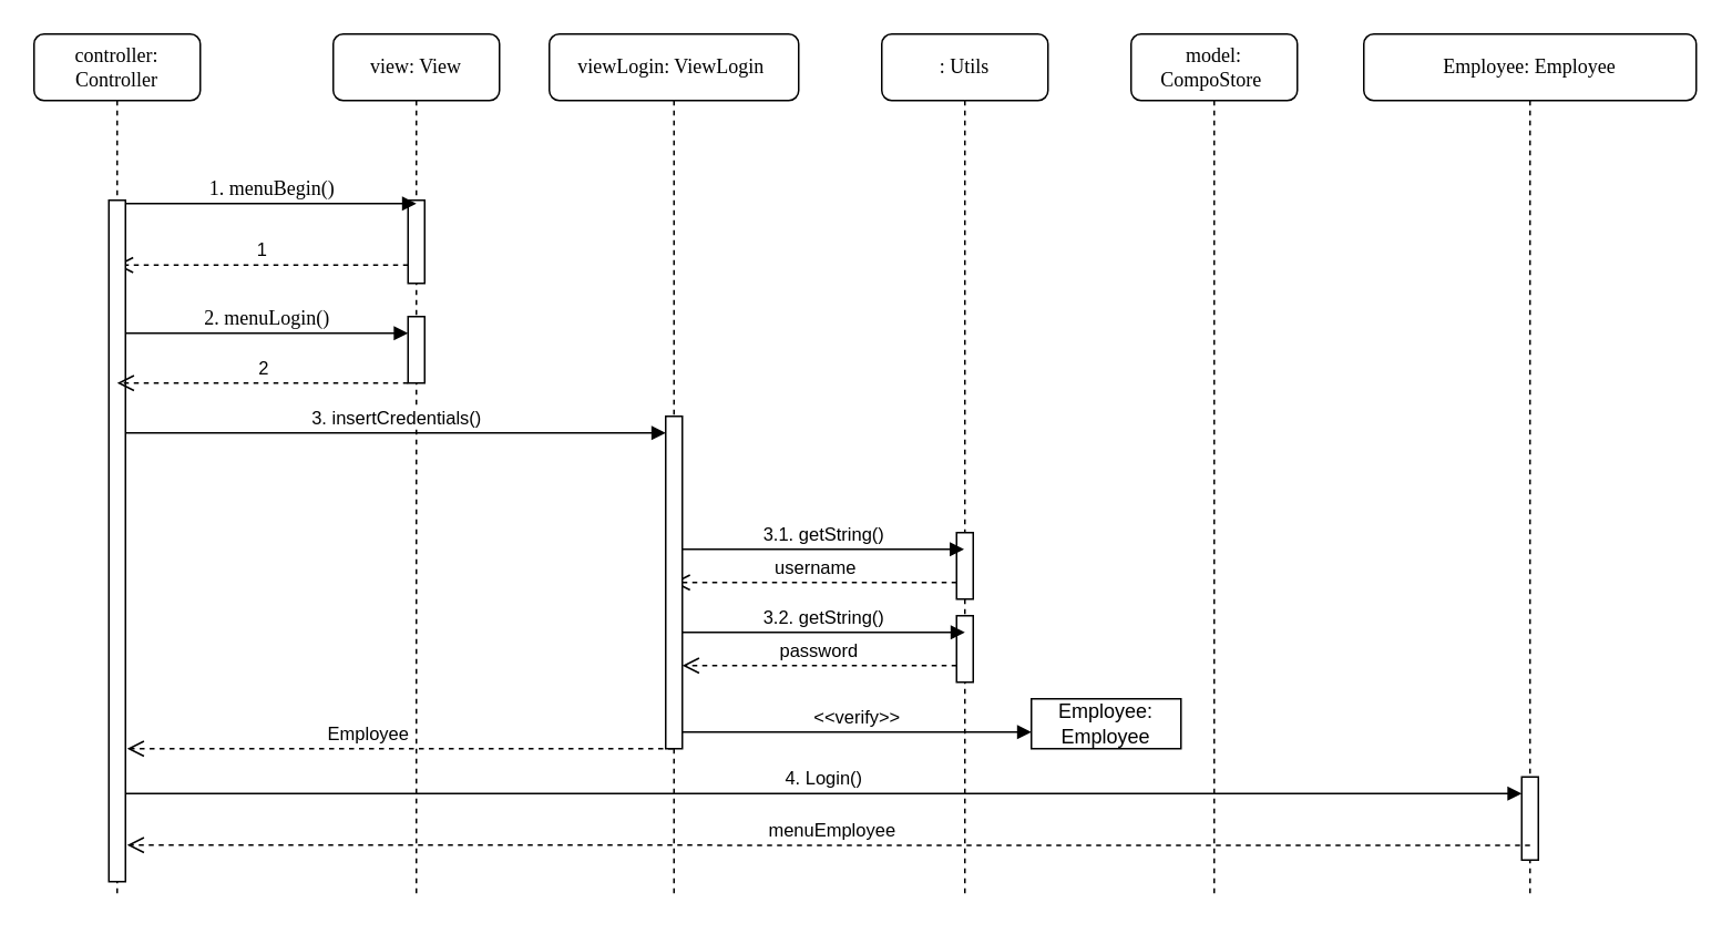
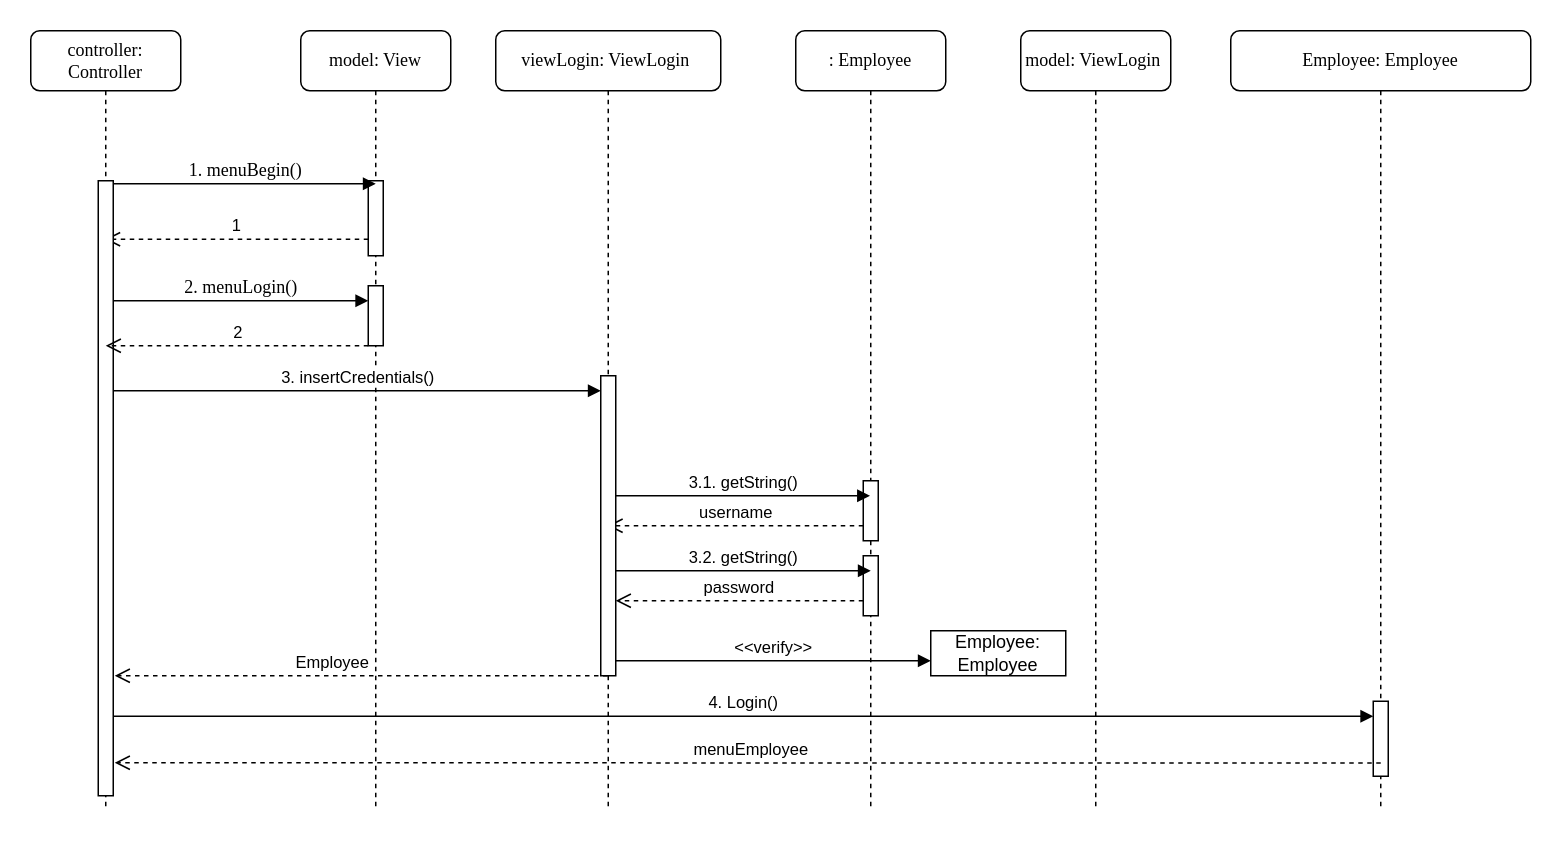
  <mxCell id="0" />
  <mxCell id="1" parent="0" />
- <mxCell id="2" value="view: View" style="shape=umlLifeline;perimeter=lifelinePerimeter;whiteSpace=wrap;html=1;container=1;collapsible=0;recursiveResize=0;outlineConnect=0;rounded=1;shadow=0;comic=0;labelBackgroundColor=none;strokeWidth=1;fontFamily=Verdana;fontSize=12;align=center;" parent="1" vertex="1"><mxGeometry x="200" y="20" width="100" height="520" as="geometry" /></mxCell>
+ <mxCell id="2" value="model: View" style="shape=umlLifeline;perimeter=lifelinePerimeter;whiteSpace=wrap;html=1;container=1;collapsible=0;recursiveResize=0;outlineConnect=0;rounded=1;shadow=0;comic=0;labelBackgroundColor=none;strokeWidth=1;fontFamily=Verdana;fontSize=12;align=center;" parent="1" vertex="1"><mxGeometry x="200" y="20" width="100" height="520" as="geometry" /></mxCell>
  <mxCell id="3" value="" style="html=1;points=[];perimeter=orthogonalPerimeter;rounded=0;shadow=0;comic=0;labelBackgroundColor=none;strokeWidth=1;fontFamily=Verdana;fontSize=12;align=center;" parent="2" vertex="1"><mxGeometry x="45" y="100" width="10" height="50" as="geometry" /></mxCell>
  <mxCell id="4" value="1" style="html=1;verticalAlign=bottom;endArrow=open;dashed=1;endSize=8;edgeStyle=elbowEdgeStyle;elbow=vertical;curved=0;rounded=0;" parent="2" target="11" edge="1"><mxGeometry relative="1" as="geometry"><mxPoint x="45" y="139" as="sourcePoint" /><mxPoint x="-35" y="139" as="targetPoint" /></mxGeometry></mxCell>
  <mxCell id="5" value="" style="html=1;points=[];perimeter=orthogonalPerimeter;rounded=0;shadow=0;comic=0;labelBackgroundColor=none;strokeWidth=1;fontFamily=Verdana;fontSize=12;align=center;" parent="2" vertex="1"><mxGeometry x="45" y="170" width="10" height="40" as="geometry" /></mxCell>
- <mxCell id="6" value=": Utils" style="shape=umlLifeline;perimeter=lifelinePerimeter;whiteSpace=wrap;html=1;container=1;collapsible=0;recursiveResize=0;outlineConnect=0;rounded=1;shadow=0;comic=0;labelBackgroundColor=none;strokeWidth=1;fontFamily=Verdana;fontSize=12;align=center;" parent="1" vertex="1"><mxGeometry x="530" y="20" width="100" height="520" as="geometry" /></mxCell>
+ <mxCell id="6" value=": Employee" style="shape=umlLifeline;perimeter=lifelinePerimeter;whiteSpace=wrap;html=1;container=1;collapsible=0;recursiveResize=0;outlineConnect=0;rounded=1;shadow=0;comic=0;labelBackgroundColor=none;strokeWidth=1;fontFamily=Verdana;fontSize=12;align=center;" parent="1" vertex="1"><mxGeometry x="530" y="20" width="100" height="520" as="geometry" /></mxCell>
  <mxCell id="7" value="" style="html=1;points=[];perimeter=orthogonalPerimeter;outlineConnect=0;targetShapes=umlLifeline;portConstraint=eastwest;newEdgeStyle={&quot;edgeStyle&quot;:&quot;elbowEdgeStyle&quot;,&quot;elbow&quot;:&quot;vertical&quot;,&quot;curved&quot;:0,&quot;rounded&quot;:0};" parent="6" vertex="1"><mxGeometry x="45" y="300" width="10" height="40" as="geometry" /></mxCell>
  <mxCell id="8" value="username" style="html=1;verticalAlign=bottom;endArrow=open;dashed=1;endSize=8;edgeStyle=elbowEdgeStyle;elbow=vertical;curved=0;rounded=0;" parent="6" target="18" edge="1"><mxGeometry relative="1" as="geometry"><mxPoint x="45" y="330" as="sourcePoint" /><mxPoint x="-35" y="330" as="targetPoint" /></mxGeometry></mxCell>
  <mxCell id="9" value="" style="html=1;points=[];perimeter=orthogonalPerimeter;outlineConnect=0;targetShapes=umlLifeline;portConstraint=eastwest;newEdgeStyle={&quot;edgeStyle&quot;:&quot;elbowEdgeStyle&quot;,&quot;elbow&quot;:&quot;vertical&quot;,&quot;curved&quot;:0,&quot;rounded&quot;:0};" parent="6" vertex="1"><mxGeometry x="45" y="350" width="10" height="40" as="geometry" /></mxCell>
- <mxCell id="10" value="model: CompoStore&amp;nbsp;" style="shape=umlLifeline;perimeter=lifelinePerimeter;whiteSpace=wrap;html=1;container=1;collapsible=0;recursiveResize=0;outlineConnect=0;rounded=1;shadow=0;comic=0;labelBackgroundColor=none;strokeWidth=1;fontFamily=Verdana;fontSize=12;align=center;" parent="1" vertex="1"><mxGeometry x="680" y="20" width="100" height="520" as="geometry" /></mxCell>
+ <mxCell id="10" value="model: ViewLogin&amp;nbsp;" style="shape=umlLifeline;perimeter=lifelinePerimeter;whiteSpace=wrap;html=1;container=1;collapsible=0;recursiveResize=0;outlineConnect=0;rounded=1;shadow=0;comic=0;labelBackgroundColor=none;strokeWidth=1;fontFamily=Verdana;fontSize=12;align=center;" parent="1" vertex="1"><mxGeometry x="680" y="20" width="100" height="520" as="geometry" /></mxCell>
  <mxCell id="11" value="controller: Controller" style="shape=umlLifeline;perimeter=lifelinePerimeter;whiteSpace=wrap;html=1;container=1;collapsible=0;recursiveResize=0;outlineConnect=0;rounded=1;shadow=0;comic=0;labelBackgroundColor=none;strokeWidth=1;fontFamily=Verdana;fontSize=12;align=center;" parent="1" vertex="1"><mxGeometry x="20" y="20" width="100" height="520" as="geometry" /></mxCell>
  <mxCell id="12" value="" style="html=1;points=[];perimeter=orthogonalPerimeter;rounded=0;shadow=0;comic=0;labelBackgroundColor=none;strokeWidth=1;fontFamily=Verdana;fontSize=12;align=center;" parent="11" vertex="1"><mxGeometry x="45" y="100" width="10" height="410" as="geometry" /></mxCell>
  <mxCell id="13" value="3. insertCredentials()" style="html=1;verticalAlign=bottom;endArrow=block;edgeStyle=elbowEdgeStyle;elbow=vertical;curved=0;rounded=0;" parent="11" target="19" edge="1"><mxGeometry width="80" relative="1" as="geometry"><mxPoint x="55" y="240" as="sourcePoint" /><mxPoint x="135" y="240" as="targetPoint" /></mxGeometry></mxCell>
  <mxCell id="14" value="4. Login()" style="html=1;verticalAlign=bottom;endArrow=block;edgeStyle=elbowEdgeStyle;elbow=vertical;curved=0;rounded=0;" parent="11" target="23" edge="1"><mxGeometry x="0.001" width="80" relative="1" as="geometry"><mxPoint x="55" y="457" as="sourcePoint" /><mxPoint x="890" y="457" as="targetPoint" /><mxPoint as="offset" /></mxGeometry></mxCell>
  <mxCell id="15" value="1. menuBegin()" style="html=1;verticalAlign=bottom;endArrow=block;labelBackgroundColor=none;fontFamily=Verdana;fontSize=12;edgeStyle=elbowEdgeStyle;elbow=vertical;entryX=0.5;entryY=0.043;entryDx=0;entryDy=0;entryPerimeter=0;" parent="1" source="12" target="3" edge="1"><mxGeometry relative="1" as="geometry"><mxPoint x="140" y="130" as="sourcePoint" /><mxPoint x="200" y="130" as="targetPoint" /><Array as="points" /></mxGeometry></mxCell>
  <mxCell id="16" value="2" style="html=1;verticalAlign=bottom;endArrow=open;dashed=1;endSize=8;edgeStyle=elbowEdgeStyle;elbow=vertical;curved=0;rounded=0;" parent="1" edge="1"><mxGeometry relative="1" as="geometry"><mxPoint x="245" y="230" as="sourcePoint" /><mxPoint x="70" y="230" as="targetPoint" /><mxPoint x="1" as="offset" /></mxGeometry></mxCell>
  <mxCell id="17" value="2. menuLogin()" style="html=1;verticalAlign=bottom;endArrow=block;labelBackgroundColor=none;fontFamily=Verdana;fontSize=12;edgeStyle=elbowEdgeStyle;elbow=vertical;" parent="1" edge="1"><mxGeometry relative="1" as="geometry"><mxPoint x="75" y="200" as="sourcePoint" /><mxPoint x="245" y="200" as="targetPoint" /><Array as="points" /><mxPoint as="offset" /></mxGeometry></mxCell>
  <mxCell id="18" value="viewLogin: ViewLogin&amp;nbsp;" style="shape=umlLifeline;perimeter=lifelinePerimeter;whiteSpace=wrap;html=1;container=1;collapsible=0;recursiveResize=0;outlineConnect=0;rounded=1;shadow=0;comic=0;labelBackgroundColor=none;strokeWidth=1;fontFamily=Verdana;fontSize=12;align=center;" parent="1" vertex="1"><mxGeometry x="330" y="20" width="150" height="520" as="geometry" /></mxCell>
  <mxCell id="19" value="" style="html=1;points=[];perimeter=orthogonalPerimeter;outlineConnect=0;targetShapes=umlLifeline;portConstraint=eastwest;newEdgeStyle={&quot;edgeStyle&quot;:&quot;elbowEdgeStyle&quot;,&quot;elbow&quot;:&quot;vertical&quot;,&quot;curved&quot;:0,&quot;rounded&quot;:0};" parent="18" vertex="1"><mxGeometry x="70" y="230" width="10" height="200" as="geometry" /></mxCell>
  <mxCell id="20" value="3.1. getString()" style="html=1;verticalAlign=bottom;endArrow=block;edgeStyle=elbowEdgeStyle;elbow=vertical;curved=0;rounded=0;" parent="18" target="6" edge="1"><mxGeometry x="0.003" width="80" relative="1" as="geometry"><mxPoint x="80" y="310" as="sourcePoint" /><mxPoint x="160" y="320" as="targetPoint" /><Array as="points"><mxPoint x="200" y="310" /></Array><mxPoint as="offset" /></mxGeometry></mxCell>
  <mxCell id="21" value="&amp;lt;&amp;lt;verify&amp;gt;&amp;gt;" style="html=1;verticalAlign=bottom;endArrow=block;edgeStyle=elbowEdgeStyle;elbow=vertical;curved=0;rounded=0;" parent="18" edge="1"><mxGeometry width="80" relative="1" as="geometry"><mxPoint x="80" y="420" as="sourcePoint" /><mxPoint x="290" y="420" as="targetPoint" /></mxGeometry></mxCell>
  <mxCell id="22" value="Employee: Employee" style="shape=umlLifeline;perimeter=lifelinePerimeter;whiteSpace=wrap;html=1;container=1;collapsible=0;recursiveResize=0;outlineConnect=0;rounded=1;shadow=0;comic=0;labelBackgroundColor=none;strokeWidth=1;fontFamily=Verdana;fontSize=12;align=center;" parent="1" vertex="1"><mxGeometry x="820" y="20" width="200" height="520" as="geometry" /></mxCell>
  <mxCell id="23" value="" style="html=1;points=[];perimeter=orthogonalPerimeter;outlineConnect=0;targetShapes=umlLifeline;portConstraint=eastwest;newEdgeStyle={&quot;edgeStyle&quot;:&quot;elbowEdgeStyle&quot;,&quot;elbow&quot;:&quot;vertical&quot;,&quot;curved&quot;:0,&quot;rounded&quot;:0};" parent="22" vertex="1"><mxGeometry x="95" y="447" width="10" height="50" as="geometry" /></mxCell>
  <mxCell id="24" value="Employee: Employee" style="html=1;whiteSpace=wrap;" parent="1" vertex="1"><mxGeometry x="620" y="420" width="90" height="30" as="geometry" /></mxCell>
  <mxCell id="25" value="3.2. getString()" style="html=1;verticalAlign=bottom;endArrow=block;edgeStyle=elbowEdgeStyle;elbow=vertical;curved=0;rounded=0;" parent="1" edge="1"><mxGeometry x="0.003" width="80" relative="1" as="geometry"><mxPoint x="410" y="380" as="sourcePoint" /><mxPoint x="580" y="380" as="targetPoint" /><Array as="points"><mxPoint x="530" y="380" /></Array><mxPoint as="offset" /></mxGeometry></mxCell>
  <mxCell id="26" value="password" style="html=1;verticalAlign=bottom;endArrow=open;dashed=1;endSize=8;edgeStyle=elbowEdgeStyle;elbow=vertical;curved=0;rounded=0;" parent="1" source="9" edge="1"><mxGeometry relative="1" as="geometry"><mxPoint x="570" y="400" as="sourcePoint" /><mxPoint x="410" y="400" as="targetPoint" /></mxGeometry></mxCell>
  <mxCell id="27" value="menuEmployee" style="html=1;verticalAlign=bottom;endArrow=open;dashed=1;endSize=8;edgeStyle=elbowEdgeStyle;elbow=vertical;curved=0;rounded=0;entryX=1.1;entryY=0.94;entryDx=0;entryDy=0;entryPerimeter=0;exitX=0.5;exitY=0.824;exitDx=0;exitDy=0;exitPerimeter=0;" parent="1" source="23" edge="1"><mxGeometry x="-0.005" relative="1" as="geometry"><mxPoint x="910" y="508" as="sourcePoint" /><mxPoint x="76" y="508.2" as="targetPoint" /><mxPoint as="offset" /></mxGeometry></mxCell>
  <mxCell id="28" value="Employee" style="html=1;verticalAlign=bottom;endArrow=open;dashed=1;endSize=8;edgeStyle=elbowEdgeStyle;elbow=vertical;curved=0;rounded=0;" parent="1" source="18" edge="1"><mxGeometry x="0.123" relative="1" as="geometry"><mxPoint x="145" y="450" as="sourcePoint" /><mxPoint x="76" y="450" as="targetPoint" /><Array as="points"><mxPoint x="350" y="450" /></Array><mxPoint as="offset" /></mxGeometry></mxCell>
